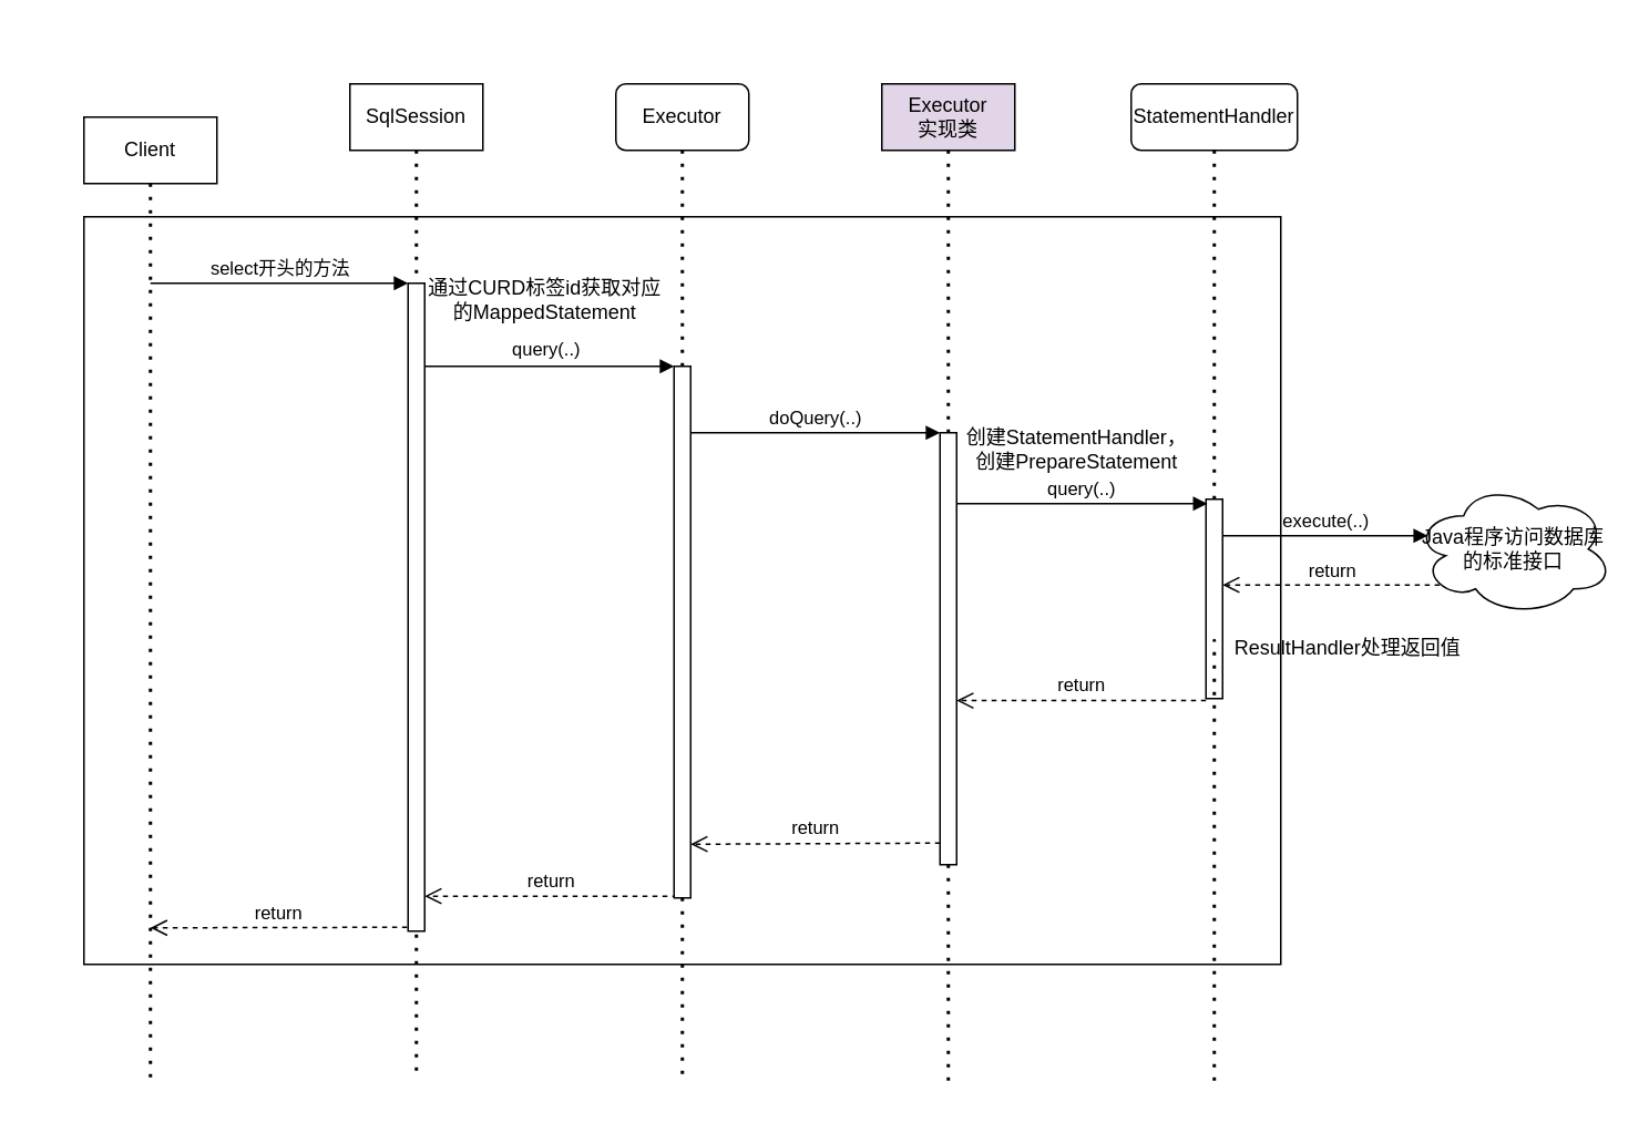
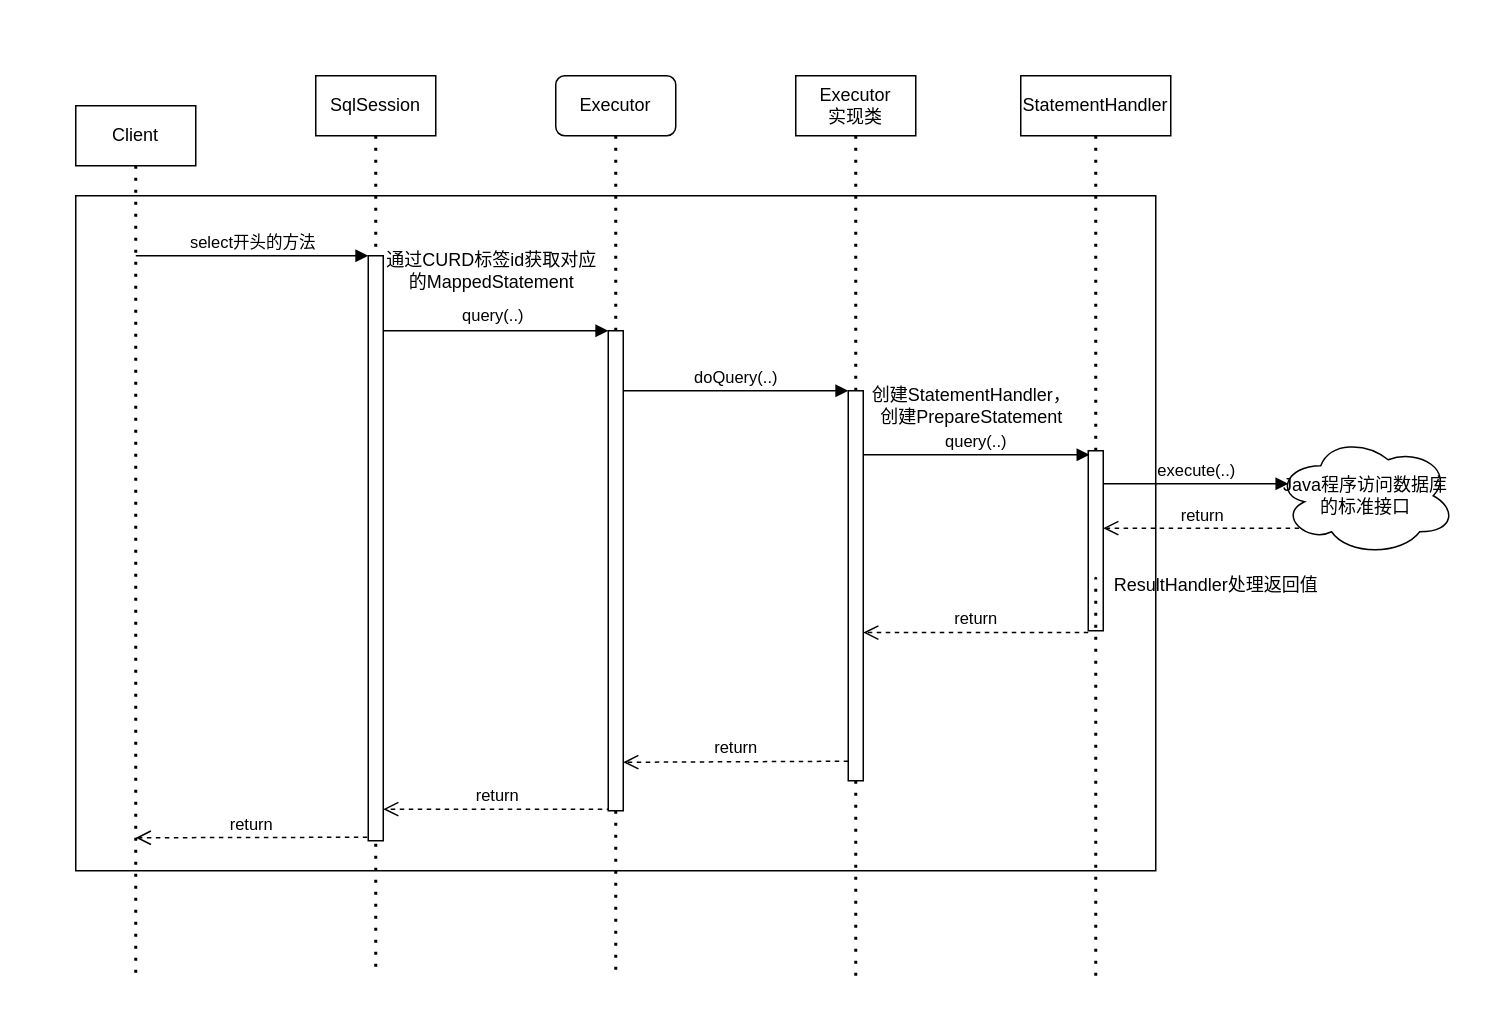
  <mxCell id="0" />
  <mxCell id="1" parent="0" />
  <mxCell id="2" value="" style="rounded=0;whiteSpace=wrap;html=1;" parent="1" vertex="1"><mxGeometry x="50" y="130" width="720" height="450" as="geometry" /></mxCell>
  <mxCell id="3" value="Client" style="rounded=0;whiteSpace=wrap;html=1;" parent="1" vertex="1"><mxGeometry x="50" y="70" width="80" height="40" as="geometry" /></mxCell>
- <mxCell id="4" value="Executor&lt;br&gt;实现类" style="rounded=0;whiteSpace=wrap;html=1;fillColor=#e1d5e7;" parent="1" vertex="1"><mxGeometry x="530" y="50" width="80" height="40" as="geometry" /></mxCell>
+ <mxCell id="4" value="Executor&lt;br&gt;实现类" style="rounded=0;whiteSpace=wrap;html=1;" parent="1" vertex="1"><mxGeometry x="530" y="50" width="80" height="40" as="geometry" /></mxCell>
  <mxCell id="5" value="SqlSession" style="rounded=0;whiteSpace=wrap;html=1;" parent="1" vertex="1"><mxGeometry x="210" y="50" width="80" height="40" as="geometry" /></mxCell>
  <mxCell id="6" value="Executor" style="whiteSpace=wrap;html=1;rounded=1;" parent="1" vertex="1"><mxGeometry x="370" y="50" width="80" height="40" as="geometry" /></mxCell>
  <mxCell id="7" value="" style="endArrow=none;dashed=1;html=1;dashPattern=1 3;strokeWidth=2;" parent="1" source="3" edge="1"><mxGeometry width="50" height="50" relative="1" as="geometry"><mxPoint x="400" y="180" as="sourcePoint" /><mxPoint x="90" y="650" as="targetPoint" /></mxGeometry></mxCell>
  <mxCell id="8" value="" style="endArrow=none;dashed=1;html=1;dashPattern=1 3;strokeWidth=2;exitX=0.5;exitY=1;exitDx=0;exitDy=0;" parent="1" source="5" edge="1"><mxGeometry width="50" height="50" relative="1" as="geometry"><mxPoint x="100" y="100" as="sourcePoint" /><mxPoint x="250" y="650" as="targetPoint" /></mxGeometry></mxCell>
  <mxCell id="9" value="" style="endArrow=none;dashed=1;html=1;dashPattern=1 3;strokeWidth=2;exitX=0.5;exitY=1;exitDx=0;exitDy=0;" parent="1" source="16" edge="1"><mxGeometry width="50" height="50" relative="1" as="geometry"><mxPoint x="260" y="100" as="sourcePoint" /><mxPoint x="410" y="650" as="targetPoint" /></mxGeometry></mxCell>
  <mxCell id="10" value="" style="endArrow=classic;html=1;" parent="1" edge="1"><mxGeometry width="50" height="50" relative="1" as="geometry"><mxPoint x="250" y="210" as="sourcePoint" /><mxPoint x="250" y="210" as="targetPoint" /></mxGeometry></mxCell>
  <mxCell id="11" value="" style="html=1;points=[];perimeter=orthogonalPerimeter;" parent="1" vertex="1"><mxGeometry x="245" y="170" width="10" height="390" as="geometry" /></mxCell>
  <mxCell id="12" value="select开头的方法" style="html=1;verticalAlign=bottom;endArrow=block;entryX=0;entryY=0;" parent="1" target="11" edge="1"><mxGeometry relative="1" as="geometry"><mxPoint x="90" y="170" as="sourcePoint" /><mxPoint as="offset" /></mxGeometry></mxCell>
  <mxCell id="13" value="return" style="html=1;verticalAlign=bottom;endArrow=open;dashed=1;endSize=8;exitX=-0.06;exitY=0.994;exitDx=0;exitDy=0;exitPerimeter=0;" parent="1" source="11" edge="1"><mxGeometry relative="1" as="geometry"><mxPoint x="90" y="558" as="targetPoint" /></mxGeometry></mxCell>
  <mxCell id="14" value="query(..)" style="html=1;verticalAlign=bottom;endArrow=block;entryX=0;entryY=0;" parent="1" source="11" target="16" edge="1"><mxGeometry x="-0.033" y="1" relative="1" as="geometry"><mxPoint x="330" y="0" as="sourcePoint" /><mxPoint as="offset" /></mxGeometry></mxCell>
  <mxCell id="15" value="return" style="html=1;verticalAlign=bottom;endArrow=open;dashed=1;endSize=8;exitX=0.2;exitY=0.997;exitDx=0;exitDy=0;exitPerimeter=0;entryX=1;entryY=0.946;entryDx=0;entryDy=0;entryPerimeter=0;" parent="1" source="16" target="11" edge="1"><mxGeometry relative="1" as="geometry"><mxPoint x="290" y="356" as="targetPoint" /></mxGeometry></mxCell>
  <mxCell id="16" value="" style="html=1;points=[];perimeter=orthogonalPerimeter;" parent="1" vertex="1"><mxGeometry x="405" y="220" width="10" height="320" as="geometry" /></mxCell>
  <mxCell id="17" value="" style="endArrow=none;dashed=1;html=1;dashPattern=1 3;strokeWidth=2;exitX=0.5;exitY=1;exitDx=0;exitDy=0;" parent="1" source="6" target="16" edge="1"><mxGeometry width="50" height="50" relative="1" as="geometry"><mxPoint x="410" y="90" as="sourcePoint" /><mxPoint x="410" y="570" as="targetPoint" /></mxGeometry></mxCell>
  <mxCell id="18" value="" style="endArrow=none;dashed=1;html=1;dashPattern=1 3;strokeWidth=2;entryX=0.5;entryY=1;entryDx=0;entryDy=0;" parent="1" source="22" target="4" edge="1"><mxGeometry width="50" height="50" relative="1" as="geometry"><mxPoint y="650" as="sourcePoint" x="610" /><mxPoint x="330" y="330" as="targetPoint" /></mxGeometry></mxCell>
  <mxCell id="19" value="通过CURD标签id获取对应的MappedStatement" style="text;html=1;strokeColor=none;fillColor=none;align=center;verticalAlign=middle;whiteSpace=wrap;rounded=0;" parent="1" vertex="1"><mxGeometry x="255" y="170" width="145" height="20" as="geometry" /></mxCell>
  <mxCell id="20" value="doQuery(..)" style="html=1;verticalAlign=bottom;endArrow=block;entryX=0;entryY=0;" parent="1" source="16" target="22" edge="1"><mxGeometry relative="1" as="geometry"><mxPoint x="500" y="274.48" as="sourcePoint" /></mxGeometry></mxCell>
  <mxCell id="21" value="return" style="html=1;verticalAlign=bottom;endArrow=open;dashed=1;endSize=8;exitX=0;exitY=0.95;entryX=1;entryY=0.899;entryDx=0;entryDy=0;entryPerimeter=0;" parent="1" source="22" target="16" edge="1"><mxGeometry relative="1" as="geometry"><mxPoint x="535.8" y="346" as="targetPoint" /></mxGeometry></mxCell>
  <mxCell id="22" value="" style="html=1;points=[];perimeter=orthogonalPerimeter;" parent="1" vertex="1"><mxGeometry x="565" y="260" width="10" height="260" as="geometry" /></mxCell>
  <mxCell id="23" value="" style="endArrow=none;dashed=1;html=1;dashPattern=1 3;strokeWidth=2;entryX=0.5;entryY=1;entryDx=0;entryDy=0;" parent="1" target="22" edge="1"><mxGeometry width="50" height="50" relative="1" as="geometry"><mxPoint x="570" y="650" as="sourcePoint" /><mxPoint y="90" as="targetPoint" x="610" /></mxGeometry></mxCell>
- <mxCell id="24" value="StatementHandler" style="whiteSpace=wrap;html=1;rounded=1;" parent="1" vertex="1"><mxGeometry x="680" y="50" width="100" height="40" as="geometry" /></mxCell>
+ <mxCell id="24" value="StatementHandler" style="rounded=0;whiteSpace=wrap;html=1;" parent="1" vertex="1"><mxGeometry x="680" y="50" width="100" height="40" as="geometry" /></mxCell>
  <mxCell id="25" value="创建StatementHandler，创建PrepareStatement" style="text;html=1;strokeColor=none;fillColor=none;align=center;verticalAlign=middle;whiteSpace=wrap;rounded=0;" parent="1" vertex="1"><mxGeometry x="575" y="260" width="145" height="20" as="geometry" /></mxCell>
  <mxCell id="26" value="" style="endArrow=none;dashed=1;html=1;dashPattern=1 3;strokeWidth=2;entryX=0.5;entryY=1;entryDx=0;entryDy=0;" parent="1" source="27" target="24" edge="1"><mxGeometry width="50" height="50" relative="1" as="geometry"><mxPoint x="730" y="650" as="sourcePoint" /><mxPoint x="440" y="360" as="targetPoint" /><Array as="points" /></mxGeometry></mxCell>
  <mxCell id="27" value="" style="html=1;points=[];perimeter=orthogonalPerimeter;" parent="1" vertex="1"><mxGeometry x="725" y="300" width="10" height="120" as="geometry" /></mxCell>
  <mxCell id="28" value="" style="endArrow=none;dashed=1;html=1;dashPattern=1 3;strokeWidth=2;entryX=0.5;entryY=1;entryDx=0;entryDy=0;" parent="1" target="27" edge="1"><mxGeometry width="50" height="50" relative="1" as="geometry"><mxPoint x="730" y="650" as="sourcePoint" /><mxPoint x="730" y="90" as="targetPoint" /><Array as="points"><mxPoint x="730" y="380" /></Array></mxGeometry></mxCell>
  <mxCell id="29" value="query(..)" style="html=1;verticalAlign=bottom;endArrow=block;entryX=0.08;entryY=0.022;entryDx=0;entryDy=0;entryPerimeter=0;" parent="1" source="22" target="27" edge="1"><mxGeometry width="80" relative="1" as="geometry"><mxPoint x="490" y="390" as="sourcePoint" /><mxPoint x="727" y="302" as="targetPoint" /></mxGeometry></mxCell>
  <mxCell id="30" value="return" style="html=1;verticalAlign=bottom;endArrow=open;dashed=1;endSize=8;exitX=0;exitY=1.01;exitDx=0;exitDy=0;exitPerimeter=0;" parent="1" source="27" target="22" edge="1"><mxGeometry relative="1" as="geometry"><mxPoint x="570" y="290" as="sourcePoint" /><mxPoint x="490" y="290" as="targetPoint" /></mxGeometry></mxCell>
  <mxCell id="31" value="Java程序访问数据库的标准接口" style="ellipse;shape=cloud;whiteSpace=wrap;html=1;" parent="1" vertex="1"><mxGeometry x="850" y="290" width="120" height="80" as="geometry" /></mxCell>
  <mxCell id="32" value="execute(..)" style="html=1;verticalAlign=bottom;endArrow=block;entryX=0.07;entryY=0.4;entryDx=0;entryDy=0;entryPerimeter=0;" parent="1" source="27" target="31" edge="1"><mxGeometry width="80" relative="1" as="geometry"><mxPoint x="490" y="290" as="sourcePoint" /><mxPoint x="570" y="290" as="targetPoint" /></mxGeometry></mxCell>
  <mxCell id="33" value="return" style="html=1;verticalAlign=bottom;endArrow=open;dashed=1;endSize=8;exitX=0.13;exitY=0.77;exitDx=0;exitDy=0;exitPerimeter=0;" parent="1" source="31" target="27" edge="1"><mxGeometry relative="1" as="geometry"><mxPoint x="570" y="280" as="sourcePoint" /><mxPoint x="490" y="280" as="targetPoint" /></mxGeometry></mxCell>
  <mxCell id="34" value="ResultHandler处理返回值" style="text;html=1;align=center;verticalAlign=middle;resizable=0;points=[];autosize=1;" parent="1" vertex="1"><mxGeometry x="735" y="380" width="150" height="20" as="geometry" /></mxCell>
  <mxCell id="35" value="nxt" style="text;html=1;align=center;verticalAlign=middle;resizable=0;points=[];autosize=1;strokeColor=none;fillColor=none;fontColor=#FFFFFF;" vertex="1" parent="1"><mxGeometry x="20" y="20" width="40" height="30" as="geometry" /></mxCell>
  <mxCell id="36" value="nxt" style="text;html=1;align=center;verticalAlign=middle;resizable=0;points=[];autosize=1;strokeColor=none;fillColor=none;fontColor=#FFFFFF;" vertex="1" parent="1"><mxGeometry x="930" y="630" width="40" height="30" as="geometry" /></mxCell>
